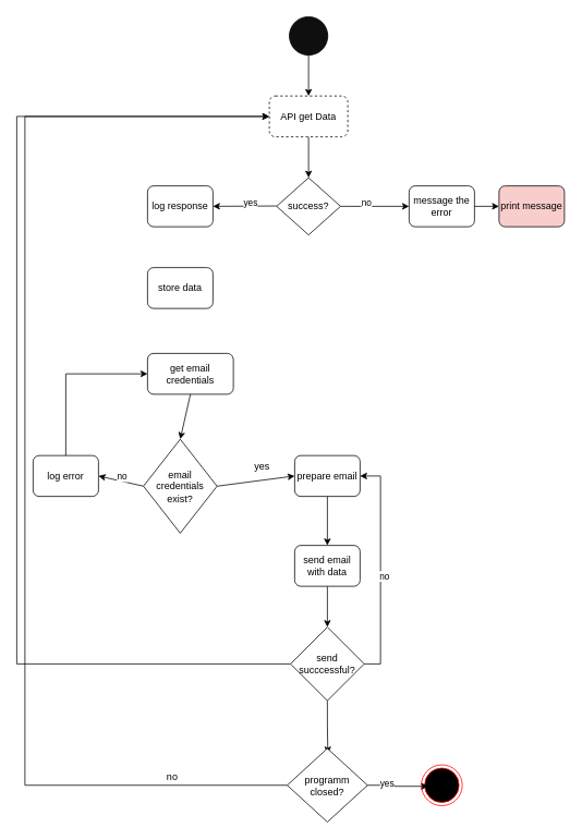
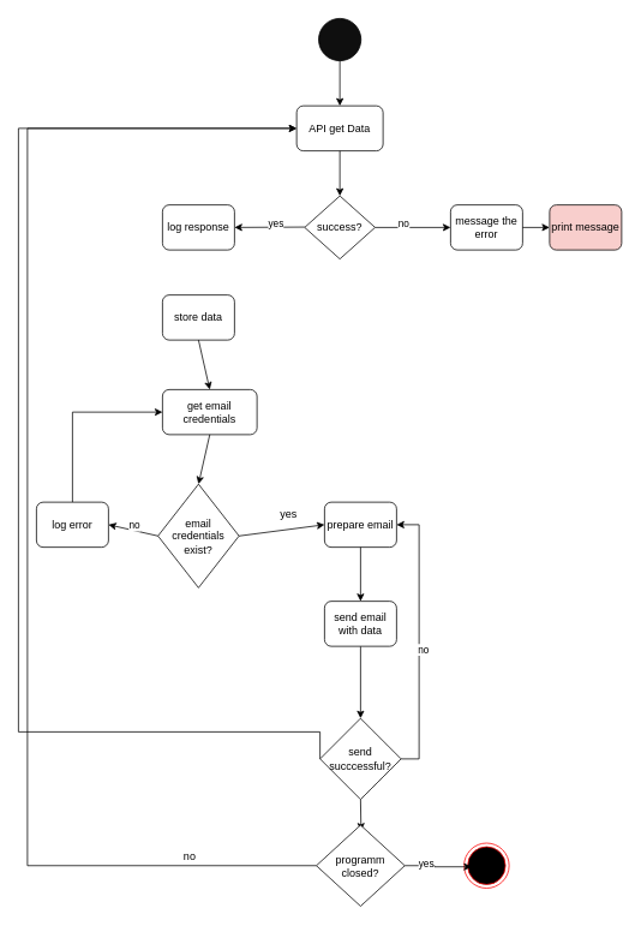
  <mxCell id="0" />
  <mxCell id="1" parent="0" />
  <mxCell id="2" value="" style="ellipse;html=1;shape=endState;fillColor=#000000;strokeColor=#ff0000;" vertex="1" parent="1"><mxGeometry x="515" y="935.5" width="50" height="50" as="geometry" /></mxCell>
  <mxCell id="3" value="" style="endArrow=classic;html=1;rounded=0;exitX=0.5;exitY=1;exitDx=0;exitDy=0;entryX=0.5;entryY=0;entryDx=0;entryDy=0;" edge="1" parent="1" source="37" target="4"><mxGeometry width="50" height="50" relative="1" as="geometry"><mxPoint x="391" y="77" as="sourcePoint" /><mxPoint x="375" y="87" as="targetPoint" /></mxGeometry></mxCell>
- <mxCell id="4" value="API get Data" style="rounded=1;whiteSpace=wrap;html=1;dashed=1;" vertex="1" parent="1"><mxGeometry x="329" y="117" width="96" height="50" as="geometry" /></mxCell>
+ <mxCell id="4" value="API get Data" style="rounded=1;whiteSpace=wrap;html=1;" vertex="1" parent="1"><mxGeometry x="329" y="117" width="96" height="50" as="geometry" /></mxCell>
  <mxCell id="5" value="" style="endArrow=classic;html=1;rounded=0;exitX=0.5;exitY=1;exitDx=0;exitDy=0;" edge="1" parent="1" source="4"><mxGeometry width="50" height="50" relative="1" as="geometry"><mxPoint x="400" y="317" as="sourcePoint" /><mxPoint x="377" y="217" as="targetPoint" /></mxGeometry></mxCell>
  <mxCell id="6" value="" style="endArrow=classic;html=1;rounded=0;exitX=1;exitY=0.5;exitDx=0;exitDy=0;" edge="1" parent="1" source="11"><mxGeometry width="50" height="50" relative="1" as="geometry"><mxPoint x="400" y="347" as="sourcePoint" /><mxPoint x="500" y="252" as="targetPoint" /></mxGeometry></mxCell>
  <mxCell id="7" value="no" style="edgeLabel;html=1;align=center;verticalAlign=middle;resizable=0;points=[];" vertex="1" connectable="0" parent="6"><mxGeometry x="-0.254" y="5" relative="1" as="geometry"><mxPoint as="offset" /></mxGeometry></mxCell>
  <mxCell id="8" value="" style="endArrow=classic;html=1;rounded=0;exitX=1;exitY=0.5;exitDx=0;exitDy=0;" edge="1" parent="1"><mxGeometry width="50" height="50" relative="1" as="geometry"><mxPoint x="337.88" y="251.6" as="sourcePoint" /><mxPoint x="260" y="252" as="targetPoint" /></mxGeometry></mxCell>
  <mxCell id="9" value="yes" style="edgeLabel;html=1;align=center;verticalAlign=middle;resizable=0;points=[];" vertex="1" connectable="0" parent="8"><mxGeometry x="-0.173" y="-4" relative="1" as="geometry"><mxPoint as="offset" /></mxGeometry></mxCell>
  <mxCell id="10" value="" style="endArrow=classic;html=1;rounded=0;exitX=1;exitY=0.5;exitDx=0;exitDy=0;" edge="1" parent="1" target="11"><mxGeometry width="50" height="50" relative="1" as="geometry"><mxPoint x="351.75" y="241.57" as="sourcePoint" /><mxPoint x="259.75" y="241.57" as="targetPoint" /></mxGeometry></mxCell>
  <mxCell id="11" value="success?" style="rhombus;whiteSpace=wrap;html=1;" vertex="1" parent="1"><mxGeometry x="337.88" y="217" width="78.25" height="70" as="geometry" /></mxCell>
  <mxCell id="12" value="message the error" style="rounded=1;whiteSpace=wrap;html=1;" vertex="1" parent="1"><mxGeometry x="500" y="227" width="80" height="50" as="geometry" /></mxCell>
  <mxCell id="13" value="log response" style="rounded=1;whiteSpace=wrap;html=1;" vertex="1" parent="1"><mxGeometry x="180" y="227" width="80" height="50" as="geometry" /></mxCell>
  <mxCell id="14" value="store data" style="rounded=1;whiteSpace=wrap;html=1;" vertex="1" parent="1"><mxGeometry x="180" y="327" width="80" height="50" as="geometry" /></mxCell>
  <mxCell id="15" value="print message" style="rounded=1;whiteSpace=wrap;html=1;fillColor=#f8cecc;" vertex="1" parent="1"><mxGeometry x="610" y="227" width="80" height="50" as="geometry" /></mxCell>
  <mxCell id="16" value="" style="endArrow=classic;html=1;rounded=0;exitX=1;exitY=0.5;exitDx=0;exitDy=0;entryX=0;entryY=0.5;entryDx=0;entryDy=0;" edge="1" parent="1" source="12" target="15"><mxGeometry width="50" height="50" relative="1" as="geometry"><mxPoint x="620" y="397" as="sourcePoint" /><mxPoint x="670" y="347" as="targetPoint" /></mxGeometry></mxCell>
  <mxCell id="17" value="get email credentials" style="rounded=1;whiteSpace=wrap;html=1;" vertex="1" parent="1"><mxGeometry x="180" y="432" width="105" height="50" as="geometry" /></mxCell>
+ <mxCell id="18" value="" style="endArrow=classic;html=1;rounded=0;exitX=0.5;exitY=1;exitDx=0;exitDy=0;entryX=0.5;entryY=0;entryDx=0;entryDy=0;" edge="1" parent="1" source="14" target="17"><mxGeometry width="50" height="50" relative="1" as="geometry"><mxPoint x="340" y="397" as="sourcePoint" /><mxPoint x="390" y="347" as="targetPoint" /></mxGeometry></mxCell>
  <mxCell id="19" value="email credentials exist?" style="rhombus;whiteSpace=wrap;html=1;" vertex="1" parent="1"><mxGeometry x="175" y="537" width="90" height="115" as="geometry" /></mxCell>
  <mxCell id="20" value="" style="endArrow=classic;html=1;rounded=0;exitX=0.5;exitY=1;exitDx=0;exitDy=0;entryX=0.5;entryY=0;entryDx=0;entryDy=0;" edge="1" parent="1" source="17" target="19"><mxGeometry width="50" height="50" relative="1" as="geometry"><mxPoint x="340" y="507" as="sourcePoint" /><mxPoint x="390" y="457" as="targetPoint" /></mxGeometry></mxCell>
  <mxCell id="21" value="" style="endArrow=classic;html=1;rounded=0;exitX=1;exitY=0.5;exitDx=0;exitDy=0;" edge="1" parent="1" source="19"><mxGeometry width="50" height="50" relative="1" as="geometry"><mxPoint x="300" y="497" as="sourcePoint" /><mxPoint x="360" y="582" as="targetPoint" /></mxGeometry></mxCell>
  <mxCell id="22" value="yes" style="text;html=1;align=center;verticalAlign=middle;resizable=0;points=[];autosize=1;strokeColor=none;fillColor=none;" vertex="1" parent="1"><mxGeometry x="300" y="555" width="40" height="30" as="geometry" /></mxCell>
  <mxCell id="23" value="prepare email" style="rounded=1;whiteSpace=wrap;html=1;" vertex="1" parent="1"><mxGeometry x="360" y="557" width="80" height="50" as="geometry" /></mxCell>
  <mxCell id="24" style="edgeStyle=orthogonalEdgeStyle;rounded=0;orthogonalLoop=1;jettySize=auto;html=1;exitX=0.5;exitY=0;exitDx=0;exitDy=0;entryX=0;entryY=0.5;entryDx=0;entryDy=0;" edge="1" parent="1" source="25" target="17"><mxGeometry relative="1" as="geometry" /></mxCell>
  <mxCell id="25" value="log error" style="rounded=1;whiteSpace=wrap;html=1;" vertex="1" parent="1"><mxGeometry x="40" y="557" width="80" height="50" as="geometry" /></mxCell>
  <mxCell id="26" value="" style="endArrow=classic;html=1;rounded=0;entryX=1;entryY=0.5;entryDx=0;entryDy=0;exitX=0;exitY=0.5;exitDx=0;exitDy=0;" edge="1" parent="1" source="19" target="25"><mxGeometry width="50" height="50" relative="1" as="geometry"><mxPoint x="150" y="537" as="sourcePoint" /><mxPoint x="200" y="487" as="targetPoint" /></mxGeometry></mxCell>
  <mxCell id="27" value="no" style="edgeLabel;html=1;align=center;verticalAlign=middle;resizable=0;points=[];" vertex="1" connectable="0" parent="26"><mxGeometry x="0.03" y="-6" relative="1" as="geometry"><mxPoint as="offset" /></mxGeometry></mxCell>
  <mxCell id="28" value="" style="endArrow=classic;html=1;rounded=0;exitX=0.5;exitY=1;exitDx=0;exitDy=0;" edge="1" parent="1" source="31"><mxGeometry width="50" height="50" relative="1" as="geometry"><mxPoint x="390" y="787" as="sourcePoint" /><mxPoint x="400" y="667" as="targetPoint" /></mxGeometry></mxCell>
  <mxCell id="29" value="" style="endArrow=classic;html=1;rounded=0;exitX=0.5;exitY=1;exitDx=0;exitDy=0;" edge="1" parent="1" source="23" target="31"><mxGeometry width="50" height="50" relative="1" as="geometry"><mxPoint x="400" y="607" as="sourcePoint" /><mxPoint x="400" y="667" as="targetPoint" /></mxGeometry></mxCell>
  <mxCell id="30" style="edgeStyle=orthogonalEdgeStyle;rounded=0;orthogonalLoop=1;jettySize=auto;html=1;exitX=0.5;exitY=1;exitDx=0;exitDy=0;entryX=0.5;entryY=0;entryDx=0;entryDy=0;" edge="1" parent="1" source="31" target="36"><mxGeometry relative="1" as="geometry" /></mxCell>
  <mxCell id="31" value="send email with data" style="rounded=1;whiteSpace=wrap;html=1;" vertex="1" parent="1"><mxGeometry x="360" y="667" width="80" height="50" as="geometry" /></mxCell>
  <mxCell id="32" style="edgeStyle=orthogonalEdgeStyle;rounded=0;orthogonalLoop=1;jettySize=auto;html=1;exitX=1;exitY=0.5;exitDx=0;exitDy=0;entryX=1;entryY=0.5;entryDx=0;entryDy=0;" edge="1" parent="1" source="36" target="23"><mxGeometry relative="1" as="geometry"><mxPoint x="460" y="577" as="targetPoint" /></mxGeometry></mxCell>
  <mxCell id="33" value="no" style="edgeLabel;html=1;align=center;verticalAlign=middle;resizable=0;points=[];" vertex="1" connectable="0" parent="32"><mxGeometry x="-0.068" y="-3" relative="1" as="geometry"><mxPoint x="1" as="offset" /></mxGeometry></mxCell>
  <mxCell id="34" style="edgeStyle=orthogonalEdgeStyle;rounded=0;orthogonalLoop=1;jettySize=auto;html=1;exitX=0;exitY=0.5;exitDx=0;exitDy=0;entryX=0;entryY=0.5;entryDx=0;entryDy=0;" edge="1" parent="1" source="36" target="4"><mxGeometry relative="1" as="geometry"><Array as="points"><mxPoint x="20" y="812" /><mxPoint x="20" y="142" /></Array></mxGeometry></mxCell>
  <mxCell id="35" style="edgeStyle=orthogonalEdgeStyle;rounded=0;orthogonalLoop=1;jettySize=auto;html=1;exitX=0.5;exitY=1;exitDx=0;exitDy=0;entryX=0.506;entryY=0.069;entryDx=0;entryDy=0;entryPerimeter=0;" edge="1" parent="1" source="36" target="41"><mxGeometry relative="1" as="geometry" /></mxCell>
- <mxCell id="36" value="send succcessful?" style="rhombus;whiteSpace=wrap;html=1;" vertex="1" parent="1"><mxGeometry x="355" y="767" width="90" height="90" as="geometry" /></mxCell>
+ <mxCell id="36" value="send succcessful?" style="rhombus;whiteSpace=wrap;html=1;" vertex="1" parent="1"><mxGeometry x="355" y="797" width="90" height="90" as="geometry" /></mxCell>
  <mxCell id="37" value="" style="ellipse;whiteSpace=wrap;html=1;aspect=fixed;fillColor=#0F0F0F;" vertex="1" parent="1"><mxGeometry x="353.5" y="20" width="47" height="47" as="geometry" /></mxCell>
  <mxCell id="38" style="edgeStyle=orthogonalEdgeStyle;rounded=0;orthogonalLoop=1;jettySize=auto;html=1;exitX=1;exitY=0.5;exitDx=0;exitDy=0;entryX=0.166;entryY=0.526;entryDx=0;entryDy=0;entryPerimeter=0;" edge="1" parent="1" source="41" target="2"><mxGeometry relative="1" as="geometry"><mxPoint x="490" y="942" as="sourcePoint" /></mxGeometry></mxCell>
  <mxCell id="39" value="yes" style="edgeLabel;html=1;align=center;verticalAlign=middle;resizable=0;points=[];" vertex="1" connectable="0" parent="38"><mxGeometry x="-0.28" y="3" relative="1" as="geometry"><mxPoint x="-4" as="offset" /></mxGeometry></mxCell>
  <mxCell id="40" style="edgeStyle=orthogonalEdgeStyle;rounded=0;orthogonalLoop=1;jettySize=auto;html=1;exitX=0;exitY=0.5;exitDx=0;exitDy=0;entryX=0;entryY=0.5;entryDx=0;entryDy=0;" edge="1" parent="1" source="41" target="4"><mxGeometry relative="1" as="geometry"><Array as="points"><mxPoint x="30" y="961" /><mxPoint x="30" y="142" /></Array></mxGeometry></mxCell>
  <mxCell id="41" value="programm closed?" style="rhombus;whiteSpace=wrap;html=1;" vertex="1" parent="1"><mxGeometry x="350.88" y="915.5" width="98.25" height="90" as="geometry" /></mxCell>
  <mxCell id="42" value="no" style="text;html=1;align=center;verticalAlign=middle;resizable=0;points=[];autosize=1;strokeColor=none;fillColor=none;" vertex="1" parent="1"><mxGeometry x="190" y="935" width="40" height="30" as="geometry" /></mxCell>
